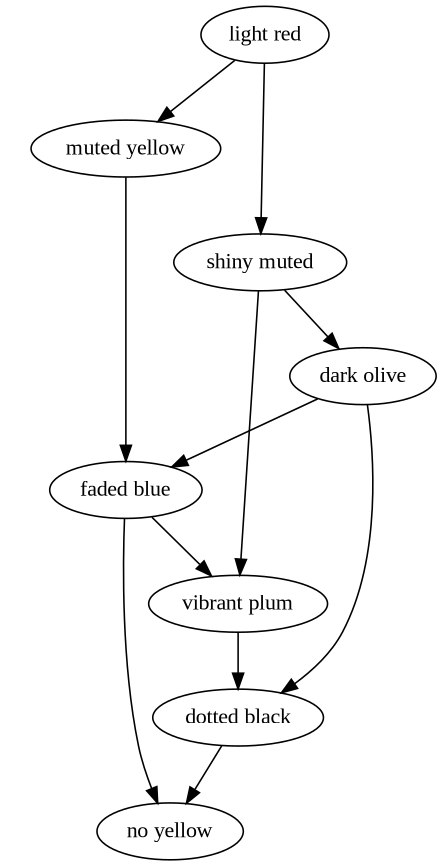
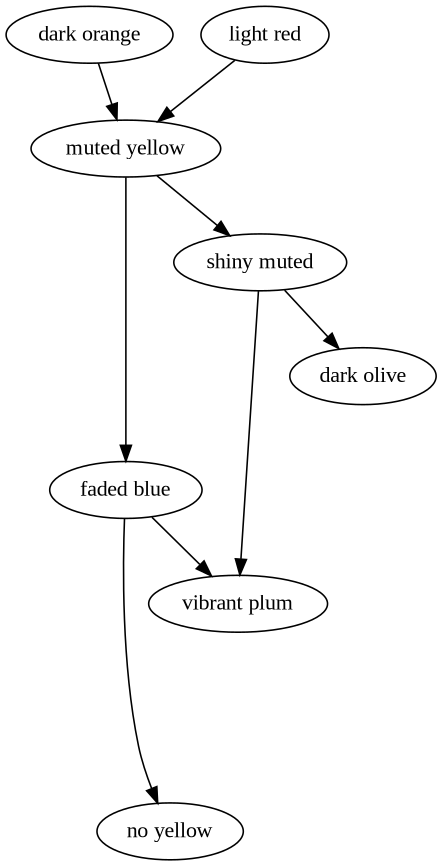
  digraph {
    fontname="Liberation Serif"
    node [fontname="Liberation Serif"]
    edge [fontname="Liberation Serif"]
    "light red"
    "muted yellow"
    n3 [label="shiny muted"]
    "faded blue"
    "dark olive"
    "vibrant plum"
    n7 [label="no yellow"]
-   "dotted black"
+   "dark orange"
    "light red" -> "muted yellow"
-   "light red" -> n3
+   "muted yellow" -> n3
    "muted yellow" -> "faded blue"
    n3 -> "dark olive"
    n3 -> "vibrant plum"
    "faded blue" -> "vibrant plum"
    "faded blue" -> n7
-   "dark olive" -> "faded blue"
-   "dark olive" -> "dotted black"
-   "vibrant plum" -> "dotted black"
-   "dotted black" -> n7
+   "dark orange" -> "muted yellow"
  }
